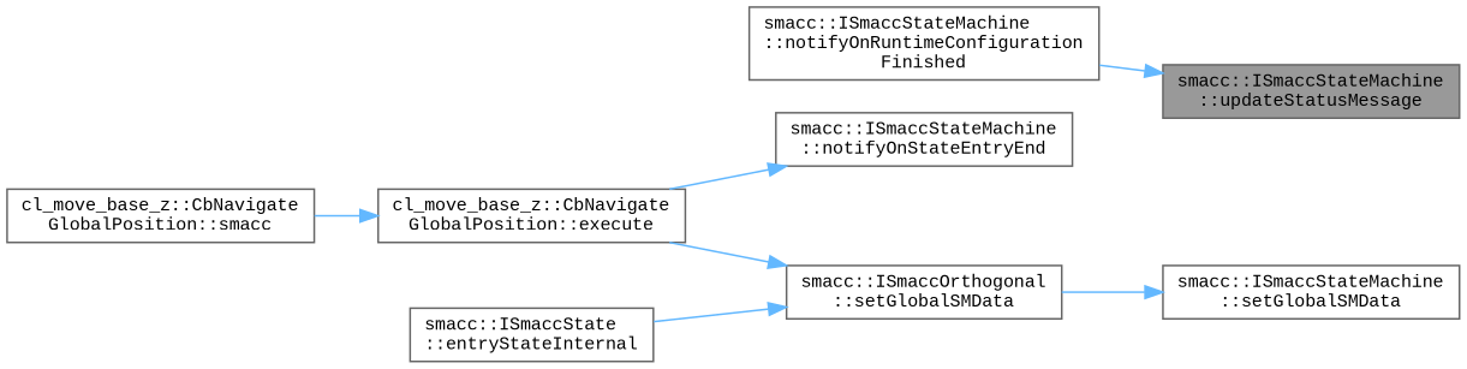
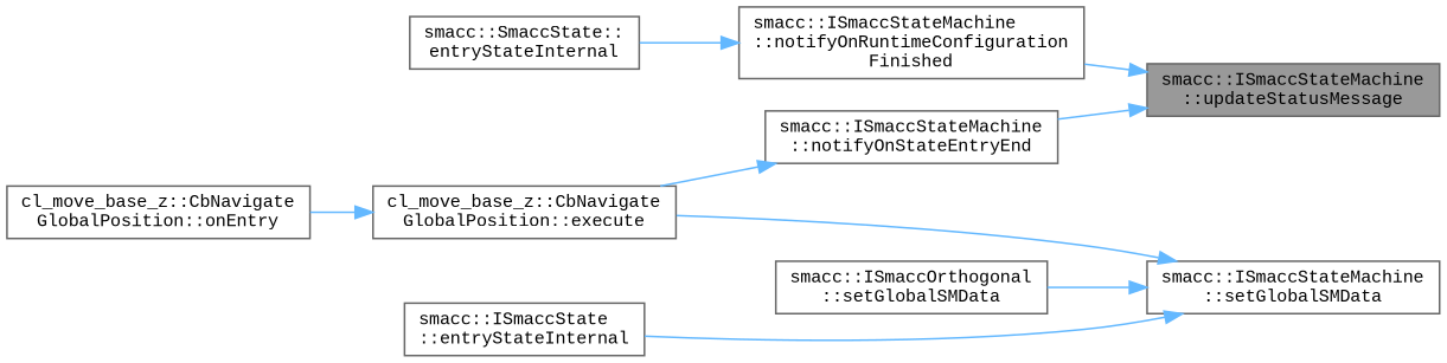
  digraph {
    fontname="Liberation Mono"
    rankdir=RL
    node [color=grey40 fillcolor=white fontname="Liberation Mono" fontsize=10 shape=box style=filled]
    edge [color=steelblue1 dir=back fontname="Liberation Mono" fontsize=10 labelfontname=Helvetica labelfontsize=10 style=solid]
    n1 [color=gray40 fillcolor=grey60 fontcolor=black height=0.2 label="smacc::ISmaccStateMachine\l::updateStatusMessage" width=0.4]
    n2 [height=0.2 label="smacc::ISmaccStateMachine\l::notifyOnRuntimeConfiguration\lFinished" width=0.4]
    n3 [height=0.2 label="smacc::ISmaccStateMachine\l::notifyOnStateEntryEnd" width=0.4]
+   n4 [height=0.2 label="smacc::SmaccState::\lentryStateInternal" width=0.4]
    n5 [height=0.2 label="cl_move_base_z::CbNavigate\lGlobalPosition::execute" width=0.4]
    n6 [height=0.2 label="smacc::ISmaccStateMachine\l::setGlobalSMData" width=0.4]
    n7 [height=0.2 label="smacc::ISmaccOrthogonal\l::setGlobalSMData" width=0.4]
    n8 [height=0.2 label="smacc::ISmaccState\l::entryStateInternal" width=0.4]
-   n9 [height=0.2 label="cl_move_base_z::CbNavigate\lGlobalPosition::smacc" width=0.4]
+   n9 [height=0.2 label="cl_move_base_z::CbNavigate\lGlobalPosition::onEntry" width=0.4]
    n1 -> n2
+   n1 -> n3
+   n2 -> n4
    n3 -> n5
    n5 -> n9
-   n7 -> n5
+   n6 -> n5
    n6 -> n7
-   n7 -> n8
+   n6 -> n8
  }
